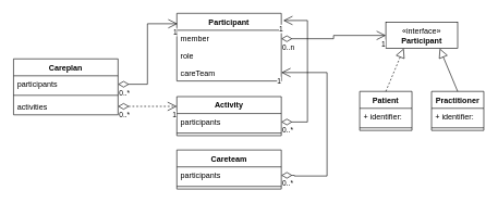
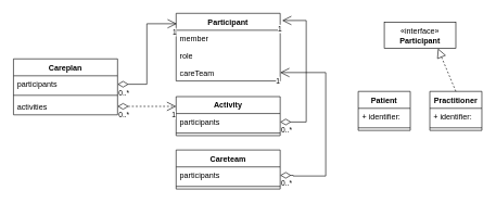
  <mxCell id="0" />
  <mxCell id="1" parent="0" />
  <mxCell id="2" value="Careplan" style="swimlane;fontStyle=1;align=center;verticalAlign=top;childLayout=stackLayout;horizontal=1;startSize=26;horizontalStack=0;resizeParent=1;resizeParentMax=0;resizeLast=0;collapsible=1;marginBottom=0;whiteSpace=wrap;html=1;" vertex="1" parent="1"><mxGeometry x="20" y="90" width="160" height="86" as="geometry" /></mxCell>
  <mxCell id="3" value="participants&amp;nbsp;" style="text;strokeColor=none;fillColor=none;align=left;verticalAlign=top;spacingLeft=4;spacingRight=4;overflow=hidden;rotatable=0;points=[[0,0.5],[1,0.5]];portConstraint=eastwest;whiteSpace=wrap;html=1;" vertex="1" parent="2"><mxGeometry y="26" width="160" height="26" as="geometry" /></mxCell>
  <mxCell id="4" value="" style="line;strokeWidth=1;fillColor=none;align=left;verticalAlign=middle;spacingTop=-1;spacingLeft=3;spacingRight=3;rotatable=0;labelPosition=right;points=[];portConstraint=eastwest;strokeColor=inherit;" vertex="1" parent="2"><mxGeometry y="52" width="160" height="8" as="geometry" /></mxCell>
  <mxCell id="5" value="activities&lt;br&gt;" style="text;strokeColor=none;fillColor=none;align=left;verticalAlign=top;spacingLeft=4;spacingRight=4;overflow=hidden;rotatable=0;points=[[0,0.5],[1,0.5]];portConstraint=eastwest;whiteSpace=wrap;html=1;" vertex="1" parent="2"><mxGeometry y="60" width="160" height="26" as="geometry" /></mxCell>
  <mxCell id="6" value="Participant" style="swimlane;fontStyle=1;align=center;verticalAlign=top;childLayout=stackLayout;horizontal=1;startSize=26;horizontalStack=0;resizeParent=1;resizeParentMax=0;resizeLast=0;collapsible=1;marginBottom=0;whiteSpace=wrap;html=1;" vertex="1" parent="1"><mxGeometry x="270" y="20" width="160" height="104" as="geometry" /></mxCell>
  <mxCell id="7" value="member&lt;br&gt;" style="text;strokeColor=none;fillColor=none;align=left;verticalAlign=top;spacingLeft=4;spacingRight=4;overflow=hidden;rotatable=0;points=[[0,0.5],[1,0.5]];portConstraint=eastwest;whiteSpace=wrap;html=1;" vertex="1" parent="6"><mxGeometry y="26" width="160" height="26" as="geometry" /></mxCell>
  <mxCell id="8" value="role" style="text;strokeColor=none;fillColor=none;align=left;verticalAlign=top;spacingLeft=4;spacingRight=4;overflow=hidden;rotatable=0;points=[[0,0.5],[1,0.5]];portConstraint=eastwest;whiteSpace=wrap;html=1;" vertex="1" parent="6"><mxGeometry y="52" width="160" height="26" as="geometry" /></mxCell>
  <mxCell id="9" value="careTeam" style="text;strokeColor=none;fillColor=none;align=left;verticalAlign=top;spacingLeft=4;spacingRight=4;overflow=hidden;rotatable=0;points=[[0,0.5],[1,0.5]];portConstraint=eastwest;whiteSpace=wrap;html=1;" vertex="1" parent="6"><mxGeometry y="78" width="160" height="26" as="geometry" /></mxCell>
  <mxCell id="10" value="" style="endArrow=open;html=1;endSize=12;startArrow=diamondThin;startSize=14;startFill=0;edgeStyle=orthogonalEdgeStyle;rounded=0;entryX=0.006;entryY=0.154;entryDx=0;entryDy=0;entryPerimeter=0;" edge="1" parent="1" source="3" target="6"><mxGeometry relative="1" as="geometry"><mxPoint x="230" y="310" as="sourcePoint" /><mxPoint x="390" y="310" as="targetPoint" /></mxGeometry></mxCell>
  <mxCell id="11" value="0..*" style="edgeLabel;resizable=0;html=1;align=left;verticalAlign=top;" connectable="0" vertex="1" parent="10"><mxGeometry x="-1" relative="1" as="geometry" /></mxCell>
  <mxCell id="12" value="1" style="edgeLabel;resizable=0;html=1;align=right;verticalAlign=top;" connectable="0" vertex="1" parent="10"><mxGeometry x="1" relative="1" as="geometry" /></mxCell>
  <mxCell id="13" value="Activity" style="swimlane;fontStyle=1;align=center;verticalAlign=top;childLayout=stackLayout;horizontal=1;startSize=26;horizontalStack=0;resizeParent=1;resizeParentMax=0;resizeLast=0;collapsible=1;marginBottom=0;whiteSpace=wrap;html=1;" vertex="1" parent="1"><mxGeometry x="270" y="148" width="160" height="60" as="geometry" /></mxCell>
  <mxCell id="14" value="participants&amp;nbsp;" style="text;strokeColor=none;fillColor=none;align=left;verticalAlign=top;spacingLeft=4;spacingRight=4;overflow=hidden;rotatable=0;points=[[0,0.5],[1,0.5]];portConstraint=eastwest;whiteSpace=wrap;html=1;" vertex="1" parent="13"><mxGeometry y="26" width="160" height="26" as="geometry" /></mxCell>
  <mxCell id="15" value="" style="line;strokeWidth=1;fillColor=none;align=left;verticalAlign=middle;spacingTop=-1;spacingLeft=3;spacingRight=3;rotatable=0;labelPosition=right;points=[];portConstraint=eastwest;strokeColor=inherit;" vertex="1" parent="13"><mxGeometry y="52" width="160" height="8" as="geometry" /></mxCell>
  <mxCell id="16" value="" style="endArrow=open;html=1;endSize=12;startArrow=diamondThin;startSize=14;startFill=0;edgeStyle=orthogonalEdgeStyle;rounded=0;exitX=1;exitY=0.5;exitDx=0;exitDy=0;entryX=0;entryY=0.25;entryDx=0;entryDy=0;dashed=1;" edge="1" parent="1" source="5" target="13"><mxGeometry relative="1" as="geometry"><mxPoint x="230" y="310" as="sourcePoint" /><mxPoint x="390" y="310" as="targetPoint" /></mxGeometry></mxCell>
  <mxCell id="17" value="0..*" style="edgeLabel;resizable=0;html=1;align=left;verticalAlign=top;" connectable="0" vertex="1" parent="16"><mxGeometry x="-1" relative="1" as="geometry" /></mxCell>
  <mxCell id="18" value="1" style="edgeLabel;resizable=0;html=1;align=right;verticalAlign=top;" connectable="0" vertex="1" parent="16"><mxGeometry x="1" relative="1" as="geometry" /></mxCell>
  <mxCell id="19" value="" style="endArrow=open;html=1;endSize=12;startArrow=diamondThin;startSize=14;startFill=0;edgeStyle=orthogonalEdgeStyle;rounded=0;exitX=1;exitY=0.5;exitDx=0;exitDy=0;entryX=1.019;entryY=0.106;entryDx=0;entryDy=0;entryPerimeter=0;" edge="1" parent="1" source="14" target="6"><mxGeometry relative="1" as="geometry"><mxPoint x="170" y="310" as="sourcePoint" /><mxPoint x="330" y="310" as="targetPoint" /><Array as="points"><mxPoint x="470" y="187" /><mxPoint x="470" y="31" /></Array></mxGeometry></mxCell>
  <mxCell id="20" value="0..*" style="edgeLabel;resizable=0;html=1;align=left;verticalAlign=top;" connectable="0" vertex="1" parent="19"><mxGeometry x="-1" relative="1" as="geometry" /></mxCell>
  <mxCell id="21" value="1" style="edgeLabel;resizable=0;html=1;align=right;verticalAlign=top;" connectable="0" vertex="1" parent="19"><mxGeometry x="1" relative="1" as="geometry" /></mxCell>
  <mxCell id="22" value="«interface»&lt;br&gt;&lt;b&gt;Participant&lt;/b&gt;" style="html=1;whiteSpace=wrap;" vertex="1" parent="1"><mxGeometry x="590" y="34" width="110" height="40" as="geometry" /></mxCell>
  <mxCell id="23" value="Patient" style="swimlane;fontStyle=1;align=center;verticalAlign=top;childLayout=stackLayout;horizontal=1;startSize=26;horizontalStack=0;resizeParent=1;resizeParentMax=0;resizeLast=0;collapsible=1;marginBottom=0;whiteSpace=wrap;html=1;" vertex="1" parent="1"><mxGeometry x="550" y="140" width="80" height="60" as="geometry" /></mxCell>
  <mxCell id="24" value="+ identifier:" style="text;strokeColor=none;fillColor=none;align=left;verticalAlign=top;spacingLeft=4;spacingRight=4;overflow=hidden;rotatable=0;points=[[0,0.5],[1,0.5]];portConstraint=eastwest;whiteSpace=wrap;html=1;" vertex="1" parent="23"><mxGeometry y="26" width="80" height="26" as="geometry" /></mxCell>
  <mxCell id="25" value="" style="line;strokeWidth=1;fillColor=none;align=left;verticalAlign=middle;spacingTop=-1;spacingLeft=3;spacingRight=3;rotatable=0;labelPosition=right;points=[];portConstraint=eastwest;strokeColor=inherit;" vertex="1" parent="23"><mxGeometry y="52" width="80" height="8" as="geometry" /></mxCell>
  <mxCell id="26" value="Practitioner" style="swimlane;fontStyle=1;align=center;verticalAlign=top;childLayout=stackLayout;horizontal=1;startSize=26;horizontalStack=0;resizeParent=1;resizeParentMax=0;resizeLast=0;collapsible=1;marginBottom=0;whiteSpace=wrap;html=1;" vertex="1" parent="1"><mxGeometry x="660" y="140" width="80" height="60" as="geometry" /></mxCell>
  <mxCell id="27" value="+ identifier:" style="text;strokeColor=none;fillColor=none;align=left;verticalAlign=top;spacingLeft=4;spacingRight=4;overflow=hidden;rotatable=0;points=[[0,0.5],[1,0.5]];portConstraint=eastwest;whiteSpace=wrap;html=1;" vertex="1" parent="26"><mxGeometry y="26" width="80" height="26" as="geometry" /></mxCell>
  <mxCell id="28" value="" style="line;strokeWidth=1;fillColor=none;align=left;verticalAlign=middle;spacingTop=-1;spacingLeft=3;spacingRight=3;rotatable=0;labelPosition=right;points=[];portConstraint=eastwest;strokeColor=inherit;" vertex="1" parent="26"><mxGeometry y="52" width="80" height="8" as="geometry" /></mxCell>
- <mxCell id="29" value="" style="endArrow=block;dashed=1;endFill=0;endSize=12;html=1;rounded=0;exitX=0.5;exitY=0;exitDx=0;exitDy=0;entryX=0.25;entryY=1;entryDx=0;entryDy=0;" edge="1" parent="1" source="23" target="22"><mxGeometry width="160" relative="1" as="geometry"><mxPoint x="230" y="260" as="sourcePoint" /><mxPoint x="390" y="260" as="targetPoint" /></mxGeometry></mxCell>
- <mxCell id="30" value="" style="endArrow=block;dashed=0;endFill=0;endSize=12;html=1;rounded=0;exitX=0.5;exitY=0;exitDx=0;exitDy=0;entryX=0.75;entryY=1;entryDx=0;entryDy=0;" edge="1" parent="1" source="26" target="22"><mxGeometry width="160" relative="1" as="geometry"><mxPoint x="230" y="260" as="sourcePoint" /><mxPoint x="390" y="260" as="targetPoint" /></mxGeometry></mxCell>
- <mxCell id="31" value="" style="endArrow=open;html=1;endSize=12;startArrow=diamondThin;startSize=14;startFill=0;edgeStyle=orthogonalEdgeStyle;rounded=0;exitX=1;exitY=0.5;exitDx=0;exitDy=0;entryX=0;entryY=0.5;entryDx=0;entryDy=0;" edge="1" parent="1" source="7" target="22"><mxGeometry relative="1" as="geometry"><mxPoint x="230" y="260" as="sourcePoint" /><mxPoint x="390" y="260" as="targetPoint" /></mxGeometry></mxCell>
- <mxCell id="32" value="0..n" style="edgeLabel;resizable=0;html=1;align=left;verticalAlign=top;" connectable="0" vertex="1" parent="31"><mxGeometry x="-1" relative="1" as="geometry" /></mxCell>
- <mxCell id="33" value="1" style="edgeLabel;resizable=0;html=1;align=right;verticalAlign=top;" connectable="0" vertex="1" parent="31"><mxGeometry x="1" relative="1" as="geometry" /></mxCell>
+ <mxCell id="30" value="" style="endArrow=block;dashed=1;endFill=0;endSize=12;html=1;rounded=0;exitX=0.5;exitY=0;exitDx=0;exitDy=0;entryX=0.75;entryY=1;entryDx=0;entryDy=0;" edge="1" parent="1" source="26" target="22"><mxGeometry width="160" relative="1" as="geometry"><mxPoint x="230" y="260" as="sourcePoint" /><mxPoint x="390" y="260" as="targetPoint" /></mxGeometry></mxCell>
  <mxCell id="34" value="Careteam" style="swimlane;fontStyle=1;align=center;verticalAlign=top;childLayout=stackLayout;horizontal=1;startSize=26;horizontalStack=0;resizeParent=1;resizeParentMax=0;resizeLast=0;collapsible=1;marginBottom=0;whiteSpace=wrap;html=1;" vertex="1" parent="1"><mxGeometry x="270" y="230" width="160" height="60" as="geometry" /></mxCell>
  <mxCell id="35" value="partici&lt;span style=&quot;white-space: pre;&quot;&gt;pants&lt;/span&gt;" style="text;strokeColor=none;fillColor=none;align=left;verticalAlign=top;spacingLeft=4;spacingRight=4;overflow=hidden;rotatable=0;points=[[0,0.5],[1,0.5]];portConstraint=eastwest;whiteSpace=wrap;html=1;" vertex="1" parent="34"><mxGeometry y="26" width="160" height="26" as="geometry" /></mxCell>
  <mxCell id="36" value="" style="line;strokeWidth=1;fillColor=none;align=left;verticalAlign=middle;spacingTop=-1;spacingLeft=3;spacingRight=3;rotatable=0;labelPosition=right;points=[];portConstraint=eastwest;strokeColor=inherit;" vertex="1" parent="34"><mxGeometry y="52" width="160" height="8" as="geometry" /></mxCell>
  <mxCell id="37" value="" style="endArrow=open;html=1;endSize=12;startArrow=diamondThin;startSize=14;startFill=0;edgeStyle=orthogonalEdgeStyle;rounded=0;exitX=1;exitY=0.5;exitDx=0;exitDy=0;entryX=1;entryY=0.5;entryDx=0;entryDy=0;" edge="1" parent="1" source="35" target="9"><mxGeometry relative="1" as="geometry"><mxPoint x="230" y="260" as="sourcePoint" /><mxPoint x="390" y="260" as="targetPoint" /><Array as="points"><mxPoint x="450" y="269" /><mxPoint x="450" y="270" /><mxPoint x="500" y="270" /><mxPoint x="500" y="111" /></Array></mxGeometry></mxCell>
  <mxCell id="38" value="0..*" style="edgeLabel;resizable=0;html=1;align=left;verticalAlign=top;" connectable="0" vertex="1" parent="37"><mxGeometry x="-1" relative="1" as="geometry" /></mxCell>
  <mxCell id="39" value="1" style="edgeLabel;resizable=0;html=1;align=right;verticalAlign=top;" connectable="0" vertex="1" parent="37"><mxGeometry x="1" relative="1" as="geometry" /></mxCell>
